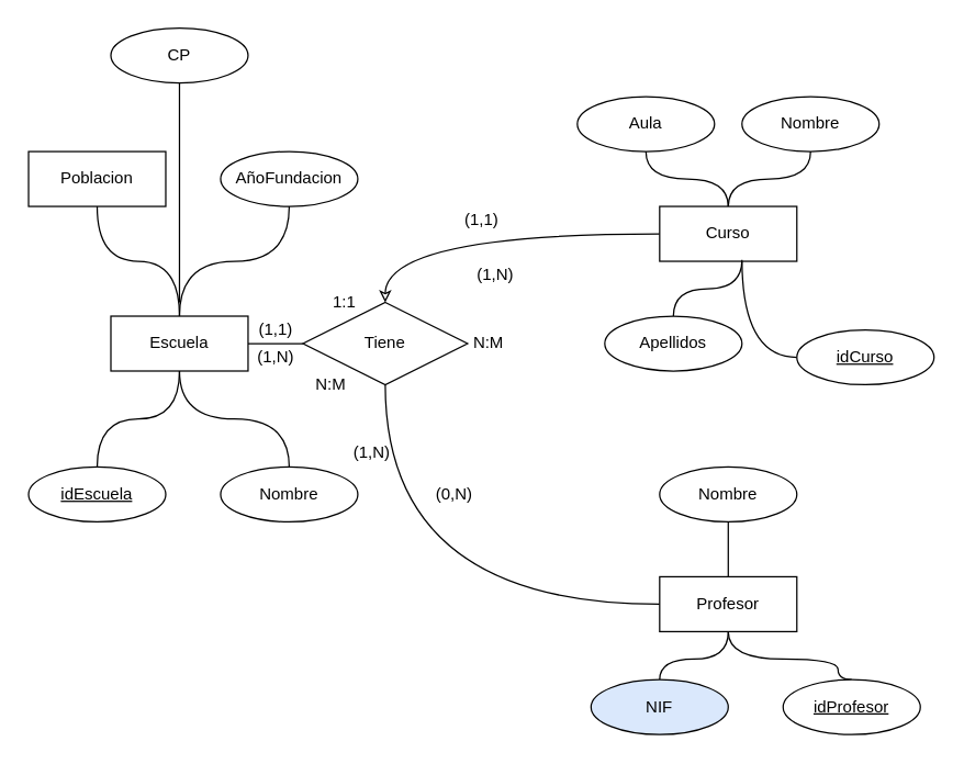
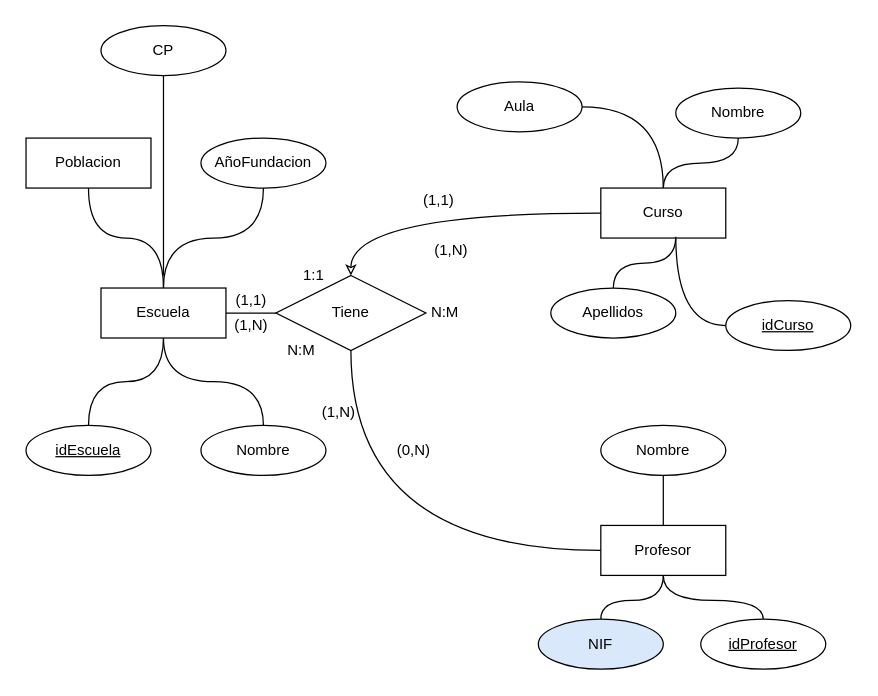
  <mxCell id="0" />
  <mxCell id="1" parent="0" />
  <mxCell id="2" style="edgeStyle=orthogonalEdgeStyle;curved=1;rounded=0;orthogonalLoop=1;jettySize=auto;html=1;entryX=0.5;entryY=1;entryDx=0;entryDy=0;endArrow=none;endFill=0;" parent="1" source="5" target="10" edge="1"><mxGeometry relative="1" as="geometry" /></mxCell>
  <mxCell id="3" style="edgeStyle=orthogonalEdgeStyle;curved=1;rounded=0;orthogonalLoop=1;jettySize=auto;html=1;entryX=0.5;entryY=1;entryDx=0;entryDy=0;endArrow=none;endFill=0;" parent="1" source="5" target="14" edge="1"><mxGeometry relative="1" as="geometry" /></mxCell>
  <mxCell id="4" style="edgeStyle=orthogonalEdgeStyle;curved=1;rounded=0;orthogonalLoop=1;jettySize=auto;html=1;entryX=0.5;entryY=0;entryDx=0;entryDy=0;endArrow=none;endFill=0;" parent="1" source="5" target="11" edge="1"><mxGeometry relative="1" as="geometry" /></mxCell>
  <mxCell id="5" value="Profesor" style="whiteSpace=wrap;html=1;align=center;" parent="1" vertex="1"><mxGeometry x="480" y="420" width="100" height="40" as="geometry" /></mxCell>
  <mxCell id="6" style="edgeStyle=orthogonalEdgeStyle;curved=1;rounded=0;orthogonalLoop=1;jettySize=auto;html=1;endArrow=none;endFill=0;" parent="1" source="7" target="10" edge="1"><mxGeometry relative="1" as="geometry" /></mxCell>
  <mxCell id="7" value="Escuela" style="whiteSpace=wrap;html=1;align=center;" parent="1" vertex="1"><mxGeometry x="80" y="230" width="100" height="40" as="geometry" /></mxCell>
  <mxCell id="8" style="edgeStyle=orthogonalEdgeStyle;curved=1;rounded=0;orthogonalLoop=1;jettySize=auto;html=1;exitX=0;exitY=0.5;exitDx=0;exitDy=0;endArrow=classic;endFill=0;" parent="1" source="9" target="10" edge="1"><mxGeometry relative="1" as="geometry" /></mxCell>
  <mxCell id="9" value="Curso" style="whiteSpace=wrap;html=1;align=center;" parent="1" vertex="1"><mxGeometry x="480" y="150" width="100" height="40" as="geometry" /></mxCell>
  <mxCell id="10" value="Tiene" style="shape=rhombus;perimeter=rhombusPerimeter;whiteSpace=wrap;html=1;align=center;" parent="1" vertex="1"><mxGeometry x="220" y="220" width="120" height="60" as="geometry" /></mxCell>
  <mxCell id="11" value="NIF" style="ellipse;whiteSpace=wrap;html=1;align=center;fillColor=#dae8fc;" parent="1" vertex="1"><mxGeometry x="430" y="495" width="100" height="40" as="geometry" /></mxCell>
  <mxCell id="12" style="edgeStyle=orthogonalEdgeStyle;curved=1;rounded=0;orthogonalLoop=1;jettySize=auto;html=1;exitX=0.5;exitY=0;exitDx=0;exitDy=0;endArrow=none;endFill=0;entryX=0.5;entryY=1;entryDx=0;entryDy=0;" parent="1" source="13" target="5" edge="1"><mxGeometry relative="1" as="geometry"><mxPoint x="540" y="460" as="targetPoint" /><Array as="points"><mxPoint x="610" y="480" /><mxPoint x="530" y="480" /></Array></mxGeometry></mxCell>
- <mxCell id="13" value="&lt;u&gt;idProfesor&lt;/u&gt;" style="ellipse;whiteSpace=wrap;html=1;align=center;" parent="1" vertex="1"><mxGeometry x="570" y="495" width="100" height="40" as="geometry" /></mxCell>
+ <mxCell id="13" value="&lt;u&gt;idProfesor&lt;/u&gt;" style="ellipse;whiteSpace=wrap;html=1;align=center;" parent="1" vertex="1"><mxGeometry x="560" y="495" width="100" height="40" as="geometry" /></mxCell>
  <mxCell id="14" value="Nombre" style="ellipse;whiteSpace=wrap;html=1;align=center;" parent="1" vertex="1"><mxGeometry x="480" y="340" width="100" height="40" as="geometry" /></mxCell>
  <mxCell id="15" style="edgeStyle=orthogonalEdgeStyle;curved=1;rounded=0;orthogonalLoop=1;jettySize=auto;html=1;entryX=0.5;entryY=0;entryDx=0;entryDy=0;endArrow=none;endFill=0;" parent="1" source="16" target="7" edge="1"><mxGeometry relative="1" as="geometry" /></mxCell>
  <mxCell id="16" value="AñoFundacion" style="ellipse;whiteSpace=wrap;html=1;align=center;" parent="1" vertex="1"><mxGeometry x="160" y="110" width="100" height="40" as="geometry" /></mxCell>
  <mxCell id="17" style="edgeStyle=orthogonalEdgeStyle;curved=1;rounded=0;orthogonalLoop=1;jettySize=auto;html=1;entryX=0.5;entryY=1;entryDx=0;entryDy=0;endArrow=none;endFill=0;" parent="1" source="18" target="7" edge="1"><mxGeometry relative="1" as="geometry" /></mxCell>
  <mxCell id="18" value="Nombre" style="ellipse;whiteSpace=wrap;html=1;align=center;" parent="1" vertex="1"><mxGeometry x="160" y="340" width="100" height="40" as="geometry" /></mxCell>
  <mxCell id="19" style="edgeStyle=orthogonalEdgeStyle;curved=1;rounded=0;orthogonalLoop=1;jettySize=auto;html=1;endArrow=none;endFill=0;" parent="1" source="20" target="7" edge="1"><mxGeometry relative="1" as="geometry" /></mxCell>
  <mxCell id="20" value="Poblacion" style="whiteSpace=wrap;html=1;align=center;rounded=0;" parent="1" vertex="1"><mxGeometry y="110" width="100" height="40" as="geometry" x="20" /></mxCell>
  <mxCell id="21" style="edgeStyle=orthogonalEdgeStyle;curved=1;rounded=0;orthogonalLoop=1;jettySize=auto;html=1;entryX=0.5;entryY=1;entryDx=0;entryDy=0;endArrow=none;endFill=0;" parent="1" source="22" target="7" edge="1"><mxGeometry relative="1" as="geometry" /></mxCell>
  <mxCell id="22" value="&lt;u&gt;idEscuela&lt;/u&gt;" style="ellipse;whiteSpace=wrap;html=1;align=center;" parent="1" vertex="1"><mxGeometry y="340" width="100" height="40" as="geometry" x="20" /></mxCell>
  <mxCell id="23" style="edgeStyle=orthogonalEdgeStyle;curved=1;rounded=0;orthogonalLoop=1;jettySize=auto;html=1;endArrow=none;endFill=0;" parent="1" source="24" edge="1"><mxGeometry relative="1" as="geometry"><mxPoint x="540" y="190" as="targetPoint" /></mxGeometry></mxCell>
  <mxCell id="24" value="&lt;u&gt;idCurso&lt;/u&gt;" style="ellipse;whiteSpace=wrap;html=1;align=center;" parent="1" vertex="1"><mxGeometry x="580" y="240" width="100" height="40" as="geometry" /></mxCell>
  <mxCell id="25" style="edgeStyle=orthogonalEdgeStyle;curved=1;rounded=0;orthogonalLoop=1;jettySize=auto;html=1;entryX=0.5;entryY=0;entryDx=0;entryDy=0;endArrow=none;endFill=0;" parent="1" source="26" target="9" edge="1"><mxGeometry relative="1" as="geometry" /></mxCell>
  <mxCell id="26" value="Nombre" style="ellipse;whiteSpace=wrap;html=1;align=center;" parent="1" vertex="1"><mxGeometry x="540" y="70" width="100" height="40" as="geometry" /></mxCell>
  <mxCell id="27" style="edgeStyle=orthogonalEdgeStyle;curved=1;rounded=0;orthogonalLoop=1;jettySize=auto;html=1;entryX=0.6;entryY=0.975;entryDx=0;entryDy=0;entryPerimeter=0;endArrow=none;endFill=0;" parent="1" source="28" target="9" edge="1"><mxGeometry relative="1" as="geometry" /></mxCell>
  <mxCell id="28" value="Apellidos" style="ellipse;whiteSpace=wrap;html=1;align=center;" parent="1" vertex="1"><mxGeometry x="440" y="230" width="100" height="40" as="geometry" /></mxCell>
  <mxCell id="29" style="edgeStyle=orthogonalEdgeStyle;curved=1;rounded=0;orthogonalLoop=1;jettySize=auto;html=1;endArrow=none;endFill=0;" parent="1" source="30" edge="1"><mxGeometry relative="1" as="geometry"><mxPoint x="130" y="220" as="targetPoint" /></mxGeometry></mxCell>
  <mxCell id="30" value="CP" style="ellipse;whiteSpace=wrap;html=1;align=center;" parent="1" vertex="1"><mxGeometry x="80" y="20" width="100" height="40" as="geometry" /></mxCell>
  <mxCell id="31" style="edgeStyle=orthogonalEdgeStyle;curved=1;rounded=0;orthogonalLoop=1;jettySize=auto;html=1;entryX=0.5;entryY=0;entryDx=0;entryDy=0;endArrow=none;endFill=0;" parent="1" source="32" target="9" edge="1"><mxGeometry relative="1" as="geometry" /></mxCell>
- <mxCell id="32" value="Aula" style="ellipse;whiteSpace=wrap;html=1;align=center;" parent="1" vertex="1"><mxGeometry x="420" y="70" width="100" height="40" as="geometry" /></mxCell>
+ <mxCell id="32" value="Aula" style="ellipse;whiteSpace=wrap;html=1;align=center;" parent="1" vertex="1"><mxGeometry x="365" y="65" width="100" height="40" as="geometry" /></mxCell>
  <mxCell id="33" value="(1,N)" style="text;html=1;align=center;verticalAlign=middle;resizable=0;points=[];autosize=1;" parent="1" vertex="1"><mxGeometry x="250" y="320" width="40" height="20" as="geometry" /></mxCell>
  <mxCell id="34" value="(1,N)" style="text;html=1;align=center;verticalAlign=middle;resizable=0;points=[];autosize=1;" parent="1" vertex="1"><mxGeometry x="180" y="250" width="40" height="20" as="geometry" /></mxCell>
  <mxCell id="35" value="N:M" style="text;html=1;align=center;verticalAlign=middle;resizable=0;points=[];autosize=1;" parent="1" vertex="1"><mxGeometry x="220" y="270" width="40" height="20" as="geometry" /></mxCell>
  <mxCell id="36" value="(1,N)" style="text;html=1;align=center;verticalAlign=middle;resizable=0;points=[];autosize=1;" parent="1" vertex="1"><mxGeometry x="340" y="190" width="40" height="20" as="geometry" /></mxCell>
  <mxCell id="37" value="(0,N)" style="text;html=1;align=center;verticalAlign=middle;resizable=0;points=[];autosize=1;" parent="1" vertex="1"><mxGeometry x="310" y="350" width="40" height="20" as="geometry" /></mxCell>
  <mxCell id="38" value="N:M" style="text;html=1;align=center;verticalAlign=middle;resizable=0;points=[];autosize=1;" parent="1" vertex="1"><mxGeometry x="335" y="240" width="40" height="20" as="geometry" /></mxCell>
  <mxCell id="39" value="(1,1)" style="text;html=1;align=center;verticalAlign=middle;resizable=0;points=[];autosize=1;" parent="1" vertex="1"><mxGeometry x="180" y="230" width="40" height="20" as="geometry" /></mxCell>
  <mxCell id="40" value="(1,1)" style="text;html=1;align=center;verticalAlign=middle;resizable=0;points=[];autosize=1;" parent="1" vertex="1"><mxGeometry x="330" y="150" width="40" height="20" as="geometry" /></mxCell>
  <mxCell id="41" value="1:1" style="text;html=1;align=center;verticalAlign=middle;resizable=0;points=[];autosize=1;" parent="1" vertex="1"><mxGeometry x="235" y="210" width="30" height="20" as="geometry" /></mxCell>
